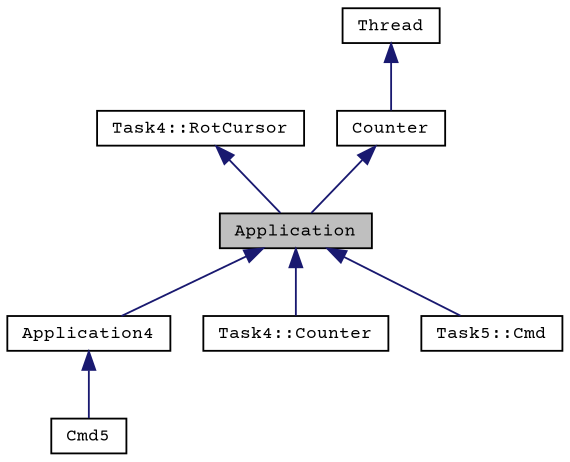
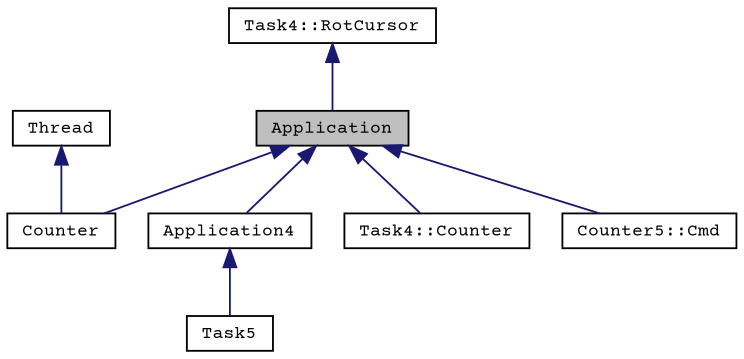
  digraph {
    fontname="Courier Prime"
    node [color=black fontname="Courier Prime" fontsize=10 shape=record]
    edge [color=midnightblue dir=back fontname="Courier Prime" fontsize=10 labelfontname=Helvetica labelfontsize=10 style=solid]
    n1 [fillcolor=grey75 fontcolor=black height=0.2 label=Application style=filled width=0.4]
    n2 [height=0.2 label=Application4 width=0.4]
    n3 [height=0.2 label="Task4::Counter" width=0.4]
-   n4 [height=0.2 label="Task5::Cmd" width=0.4]
-   n5 [height=0.2 label=Cmd5 width=0.4]
+   n4 [height=0.2 label="Counter5::Cmd" width=0.4]
+   n5 [height=0.2 label=Task5 width=0.4]
    n6 [height=0.2 label="Task4::RotCursor" width=0.4]
    n7 [height=0.2 label=Counter width=0.4]
    n8 [height=0.2 label=Thread width=0.4]
    n1 -> n2
    n1 -> n3
    n1 -> n4
    n2 -> n5
    n6 -> n1
-   n7 -> n1
+   n1 -> n7
    n8 -> n7
  }
